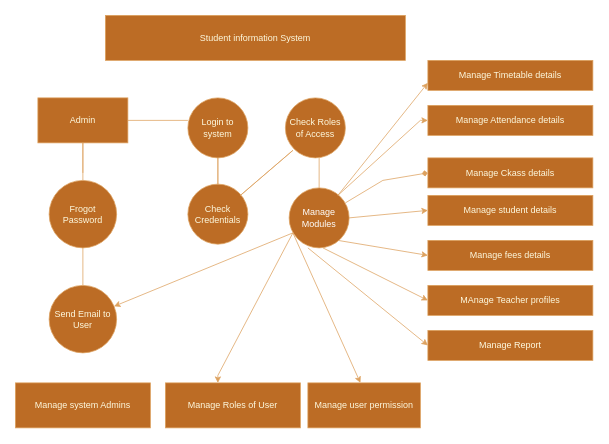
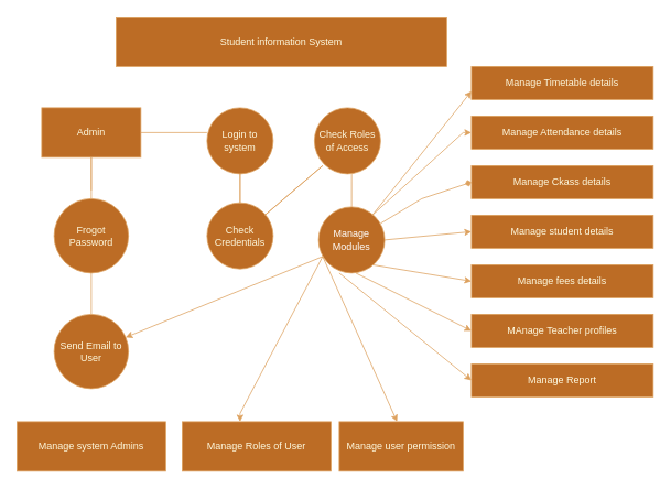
  <mxCell id="0" />
  <mxCell id="1" parent="0" />
  <mxCell id="2" value="Student information System" style="rounded=0;whiteSpace=wrap;html=1;labelBackgroundColor=none;fillColor=#BC6C25;strokeColor=#DDA15E;fontColor=#FEFAE0;" vertex="1" parent="1"><mxGeometry x="140" y="20" width="400" height="60" as="geometry" /></mxCell>
  <mxCell id="3" value="Admin" style="rounded=0;whiteSpace=wrap;html=1;labelBackgroundColor=none;fillColor=#BC6C25;strokeColor=#DDA15E;fontColor=#FEFAE0;" vertex="1" parent="1"><mxGeometry x="50" y="130" width="120" height="60" as="geometry" /></mxCell>
  <mxCell id="4" value="Frogot Password" style="ellipse;whiteSpace=wrap;html=1;aspect=fixed;labelBackgroundColor=none;fillColor=#BC6C25;strokeColor=#DDA15E;fontColor=#FEFAE0;" vertex="1" parent="1"><mxGeometry x="65" y="240" width="90" height="90" as="geometry" /></mxCell>
  <mxCell id="5" value="Send Email to User" style="ellipse;whiteSpace=wrap;html=1;aspect=fixed;strokeColor=#DDA15E;align=center;verticalAlign=middle;fontFamily=Helvetica;fontSize=12;fontColor=#FEFAE0;fillColor=#BC6C25;labelBackgroundColor=none;" vertex="1" parent="1"><mxGeometry x="65" y="380" width="90" height="90" as="geometry" /></mxCell>
  <mxCell id="6" value="" style="endArrow=none;html=1;rounded=0;fontFamily=Helvetica;fontSize=12;fontColor=default;labelBackgroundColor=none;strokeColor=#DDA15E;" edge="1" parent="1"><mxGeometry width="50" height="50" relative="1" as="geometry"><mxPoint x="110" y="230" as="sourcePoint" /><mxPoint x="110" y="240" as="targetPoint" /><Array as="points"><mxPoint x="110" y="190" /></Array></mxGeometry></mxCell>
  <mxCell id="7" value="" style="endArrow=none;html=1;rounded=0;fontFamily=Helvetica;fontSize=12;fontColor=default;labelBackgroundColor=none;strokeColor=#DDA15E;" edge="1" parent="1"><mxGeometry width="50" height="50" relative="1" as="geometry"><mxPoint x="110" y="380" as="sourcePoint" /><mxPoint x="110" y="330" as="targetPoint" /><Array as="points"><mxPoint x="110" y="380" /></Array></mxGeometry></mxCell>
  <mxCell id="8" value="Login to system" style="ellipse;whiteSpace=wrap;html=1;aspect=fixed;strokeColor=#DDA15E;align=center;verticalAlign=middle;fontFamily=Helvetica;fontSize=12;fontColor=#FEFAE0;fillColor=#BC6C25;labelBackgroundColor=none;" vertex="1" parent="1"><mxGeometry x="250" y="130" width="80" height="80" as="geometry" /></mxCell>
  <mxCell id="9" value="Check Credentials" style="ellipse;whiteSpace=wrap;html=1;aspect=fixed;strokeColor=#DDA15E;align=center;verticalAlign=middle;fontFamily=Helvetica;fontSize=12;fontColor=#FEFAE0;fillColor=#BC6C25;labelBackgroundColor=none;" vertex="1" parent="1"><mxGeometry x="250" y="245" width="80" height="80" as="geometry" /></mxCell>
  <mxCell id="10" value="Check Roles of Access" style="ellipse;whiteSpace=wrap;html=1;aspect=fixed;strokeColor=#DDA15E;align=center;verticalAlign=middle;fontFamily=Helvetica;fontSize=12;fontColor=#FEFAE0;fillColor=#BC6C25;labelBackgroundColor=none;" vertex="1" parent="1"><mxGeometry x="380" y="130" width="80" height="80" as="geometry" /></mxCell>
  <mxCell id="11" value="Manage Timetable details" style="rounded=0;whiteSpace=wrap;html=1;strokeColor=#DDA15E;align=center;verticalAlign=middle;fontFamily=Helvetica;fontSize=12;fontColor=#FEFAE0;fillColor=#BC6C25;labelBackgroundColor=none;" vertex="1" parent="1"><mxGeometry x="570" y="80" width="220" height="40" as="geometry" /></mxCell>
  <mxCell id="12" value="Manage Attendance details" style="rounded=0;whiteSpace=wrap;html=1;strokeColor=#DDA15E;align=center;verticalAlign=middle;fontFamily=Helvetica;fontSize=12;fontColor=#FEFAE0;fillColor=#BC6C25;labelBackgroundColor=none;" vertex="1" parent="1"><mxGeometry x="570" y="140" width="220" height="40" as="geometry" /></mxCell>
- <mxCell id="13" value="Manage Ckass details" style="rounded=0;whiteSpace=wrap;html=1;strokeColor=#DDA15E;align=center;verticalAlign=middle;fontFamily=Helvetica;fontSize=12;fontColor=#FEFAE0;fillColor=#BC6C25;labelBackgroundColor=none;" vertex="1" parent="1"><mxGeometry x="570" y="210" width="220" height="40" as="geometry" /></mxCell>
+ <mxCell id="13" value="Manage Ckass details" style="rounded=0;whiteSpace=wrap;html=1;strokeColor=#DDA15E;align=center;verticalAlign=middle;fontFamily=Helvetica;fontSize=12;fontColor=#FEFAE0;fillColor=#BC6C25;labelBackgroundColor=none;" vertex="1" parent="1"><mxGeometry x="570" y="200" width="220" height="40" as="geometry" /></mxCell>
  <mxCell id="14" value="Manage student details" style="rounded=0;whiteSpace=wrap;html=1;strokeColor=#DDA15E;align=center;verticalAlign=middle;fontFamily=Helvetica;fontSize=12;fontColor=#FEFAE0;fillColor=#BC6C25;labelBackgroundColor=none;" vertex="1" parent="1"><mxGeometry x="570" y="260" width="220" height="40" as="geometry" /></mxCell>
  <mxCell id="15" value="Manage fees details" style="rounded=0;whiteSpace=wrap;html=1;strokeColor=#DDA15E;align=center;verticalAlign=middle;fontFamily=Helvetica;fontSize=12;fontColor=#FEFAE0;fillColor=#BC6C25;labelBackgroundColor=none;" vertex="1" parent="1"><mxGeometry x="570" y="320" width="220" height="40" as="geometry" /></mxCell>
  <mxCell id="16" value="MAnage Teacher profiles" style="rounded=0;whiteSpace=wrap;html=1;strokeColor=#DDA15E;align=center;verticalAlign=middle;fontFamily=Helvetica;fontSize=12;fontColor=#FEFAE0;fillColor=#BC6C25;labelBackgroundColor=none;" vertex="1" parent="1"><mxGeometry x="570" y="380" width="220" height="40" as="geometry" /></mxCell>
  <mxCell id="17" value="Manage Report" style="rounded=0;whiteSpace=wrap;html=1;strokeColor=#DDA15E;align=center;verticalAlign=middle;fontFamily=Helvetica;fontSize=12;fontColor=#FEFAE0;fillColor=#BC6C25;labelBackgroundColor=none;" vertex="1" parent="1"><mxGeometry x="570" y="440" width="220" height="40" as="geometry" /></mxCell>
  <mxCell id="18" value="Manage system Admins" style="rounded=0;whiteSpace=wrap;html=1;strokeColor=#DDA15E;align=center;verticalAlign=middle;fontFamily=Helvetica;fontSize=12;fontColor=#FEFAE0;fillColor=#BC6C25;labelBackgroundColor=none;" vertex="1" parent="1"><mxGeometry x="20" y="510" width="180" height="60" as="geometry" /></mxCell>
  <mxCell id="19" value="Manage Roles of User" style="rounded=0;whiteSpace=wrap;html=1;strokeColor=#DDA15E;align=center;verticalAlign=middle;fontFamily=Helvetica;fontSize=12;fontColor=#FEFAE0;fillColor=#BC6C25;labelBackgroundColor=none;" vertex="1" parent="1"><mxGeometry x="220" y="510" width="180" height="60" as="geometry" /></mxCell>
  <mxCell id="20" value="Manage user permission" style="rounded=0;whiteSpace=wrap;html=1;strokeColor=#DDA15E;align=center;verticalAlign=middle;fontFamily=Helvetica;fontSize=12;fontColor=#FEFAE0;fillColor=#BC6C25;labelBackgroundColor=none;" vertex="1" parent="1"><mxGeometry x="410" y="510" width="150" height="60" as="geometry" /></mxCell>
  <mxCell id="21" value="Manage Modules" style="ellipse;whiteSpace=wrap;html=1;aspect=fixed;strokeColor=#DDA15E;align=center;verticalAlign=middle;fontFamily=Helvetica;fontSize=12;fontColor=#FFFFFF;fillColor=#BC6C25;labelBackgroundColor=none;" vertex="1" parent="1"><mxGeometry x="385" y="250" width="80" height="80" as="geometry" /></mxCell>
  <mxCell id="22" value="" style="endArrow=none;html=1;rounded=0;fontFamily=Helvetica;fontSize=12;fontColor=default;exitX=1;exitY=0.5;exitDx=0;exitDy=0;exitPerimeter=0;labelBackgroundColor=none;strokeColor=#DDA15E;" edge="1" parent="1" source="3"><mxGeometry width="50" height="50" relative="1" as="geometry"><mxPoint x="180" y="180" as="sourcePoint" /><mxPoint x="250" y="160" as="targetPoint" /><Array as="points" /></mxGeometry></mxCell>
  <mxCell id="23" value="" style="endArrow=none;html=1;rounded=0;fontFamily=Helvetica;fontSize=12;fontColor=default;exitX=0.5;exitY=0;exitDx=0;exitDy=0;labelBackgroundColor=none;strokeColor=#DDA15E;" edge="1" parent="1" source="9"><mxGeometry width="50" height="50" relative="1" as="geometry"><mxPoint x="380" y="330" as="sourcePoint" /><mxPoint x="290" y="245" as="targetPoint" /><Array as="points"><mxPoint x="290" y="210" /></Array></mxGeometry></mxCell>
  <mxCell id="24" value="" style="endArrow=none;html=1;rounded=0;fontFamily=Helvetica;fontSize=12;fontColor=default;exitX=0.875;exitY=0.188;exitDx=0;exitDy=0;exitPerimeter=0;labelBackgroundColor=none;strokeColor=#DDA15E;" edge="1" parent="1" source="9"><mxGeometry width="50" height="50" relative="1" as="geometry"><mxPoint x="380" y="330" as="sourcePoint" /><mxPoint x="320" y="260" as="targetPoint" /><Array as="points"><mxPoint x="390" y="200" /></Array></mxGeometry></mxCell>
  <mxCell id="25" value="" style="endArrow=none;html=1;rounded=0;fontFamily=Helvetica;fontSize=12;fontColor=default;entryX=0.563;entryY=1;entryDx=0;entryDy=0;entryPerimeter=0;labelBackgroundColor=none;strokeColor=#DDA15E;" edge="1" parent="1" target="10"><mxGeometry width="50" height="50" relative="1" as="geometry"><mxPoint x="425" y="250" as="sourcePoint" /><mxPoint x="410" y="220" as="targetPoint" /></mxGeometry></mxCell>
  <mxCell id="26" value="" style="endArrow=classic;html=1;rounded=0;fontFamily=Helvetica;fontSize=12;fontColor=default;entryX=0;entryY=0.75;entryDx=0;entryDy=0;entryPerimeter=0;labelBackgroundColor=none;strokeColor=#DDA15E;" edge="1" parent="1" target="11"><mxGeometry width="50" height="50" relative="1" as="geometry"><mxPoint x="450" y="260" as="sourcePoint" /><mxPoint x="550" y="140" as="targetPoint" /><Array as="points" /></mxGeometry></mxCell>
  <mxCell id="27" value="" style="endArrow=classic;html=1;rounded=0;fontFamily=Helvetica;fontSize=12;fontColor=default;labelBackgroundColor=none;strokeColor=#DDA15E;" edge="1" parent="1"><mxGeometry width="50" height="50" relative="1" as="geometry"><mxPoint x="450" y="260" as="sourcePoint" /><mxPoint x="570" y="160" as="targetPoint" /><Array as="points"><mxPoint x="560" y="160" /></Array></mxGeometry></mxCell>
  <mxCell id="28" value="" style="endArrow=diamond;html=1;rounded=0;fontFamily=Helvetica;fontSize=12;fontColor=default;entryX=0;entryY=0.5;entryDx=0;entryDy=0;entryPerimeter=0;exitX=0.938;exitY=0.25;exitDx=0;exitDy=0;exitPerimeter=0;labelBackgroundColor=none;strokeColor=#DDA15E;" edge="1" parent="1" source="21" target="13"><mxGeometry width="50" height="50" relative="1" as="geometry"><mxPoint x="350" y="360" as="sourcePoint" /><mxPoint x="400" y="310" as="targetPoint" /><Array as="points"><mxPoint x="510" y="240" /></Array></mxGeometry></mxCell>
  <mxCell id="29" value="" style="endArrow=classic;html=1;rounded=0;fontFamily=Helvetica;fontSize=12;fontColor=default;labelBackgroundColor=none;strokeColor=#DDA15E;" edge="1" parent="1"><mxGeometry width="50" height="50" relative="1" as="geometry"><mxPoint x="465" y="290" as="sourcePoint" /><mxPoint x="570" y="280" as="targetPoint" /><Array as="points"><mxPoint x="570" y="280" /></Array></mxGeometry></mxCell>
  <mxCell id="30" value="" style="endArrow=classic;html=1;rounded=0;fontFamily=Helvetica;fontSize=12;fontColor=default;labelBackgroundColor=none;strokeColor=#DDA15E;" edge="1" parent="1"><mxGeometry width="50" height="50" relative="1" as="geometry"><mxPoint x="410" y="330" as="sourcePoint" /><mxPoint x="570" y="460" as="targetPoint" /></mxGeometry></mxCell>
  <mxCell id="31" value="" style="endArrow=classic;html=1;rounded=0;fontFamily=Helvetica;fontSize=12;fontColor=default;exitX=0.563;exitY=1;exitDx=0;exitDy=0;exitPerimeter=0;labelBackgroundColor=none;strokeColor=#DDA15E;" edge="1" parent="1" source="21"><mxGeometry width="50" height="50" relative="1" as="geometry"><mxPoint x="520" y="450" as="sourcePoint" /><mxPoint x="570" y="400" as="targetPoint" /></mxGeometry></mxCell>
  <mxCell id="32" value="" style="endArrow=classic;html=1;rounded=0;fontFamily=Helvetica;fontSize=12;fontColor=default;exitX=0.813;exitY=0.875;exitDx=0;exitDy=0;exitPerimeter=0;labelBackgroundColor=none;strokeColor=#DDA15E;" edge="1" parent="1" source="21"><mxGeometry width="50" height="50" relative="1" as="geometry"><mxPoint x="520" y="390" as="sourcePoint" /><mxPoint x="570" y="340" as="targetPoint" /></mxGeometry></mxCell>
  <mxCell id="33" value="" style="endArrow=classic;html=1;rounded=0;fontFamily=Helvetica;fontSize=12;fontColor=default;exitX=0.063;exitY=0.75;exitDx=0;exitDy=0;exitPerimeter=0;labelBackgroundColor=none;strokeColor=#DDA15E;" edge="1" parent="1" source="21" target="5"><mxGeometry width="50" height="50" relative="1" as="geometry"><mxPoint x="190" y="480" as="sourcePoint" /><mxPoint x="150" y="500" as="targetPoint" /></mxGeometry></mxCell>
  <mxCell id="34" value="" style="endArrow=classic;html=1;rounded=0;fontFamily=Helvetica;fontSize=12;fontColor=default;labelBackgroundColor=none;strokeColor=#DDA15E;" edge="1" parent="1"><mxGeometry width="50" height="50" relative="1" as="geometry"><mxPoint x="390" y="310" as="sourcePoint" /><mxPoint x="290" y="510" as="targetPoint" /><Array as="points"><mxPoint x="290" y="500" /></Array></mxGeometry></mxCell>
  <mxCell id="35" value="" style="endArrow=classic;html=1;rounded=0;fontFamily=Helvetica;fontSize=12;fontColor=default;entryX=0.467;entryY=0;entryDx=0;entryDy=0;entryPerimeter=0;labelBackgroundColor=none;strokeColor=#DDA15E;" edge="1" parent="1" target="20"><mxGeometry width="50" height="50" relative="1" as="geometry"><mxPoint x="390" y="310" as="sourcePoint" /><mxPoint x="400" y="310" as="targetPoint" /></mxGeometry></mxCell>
